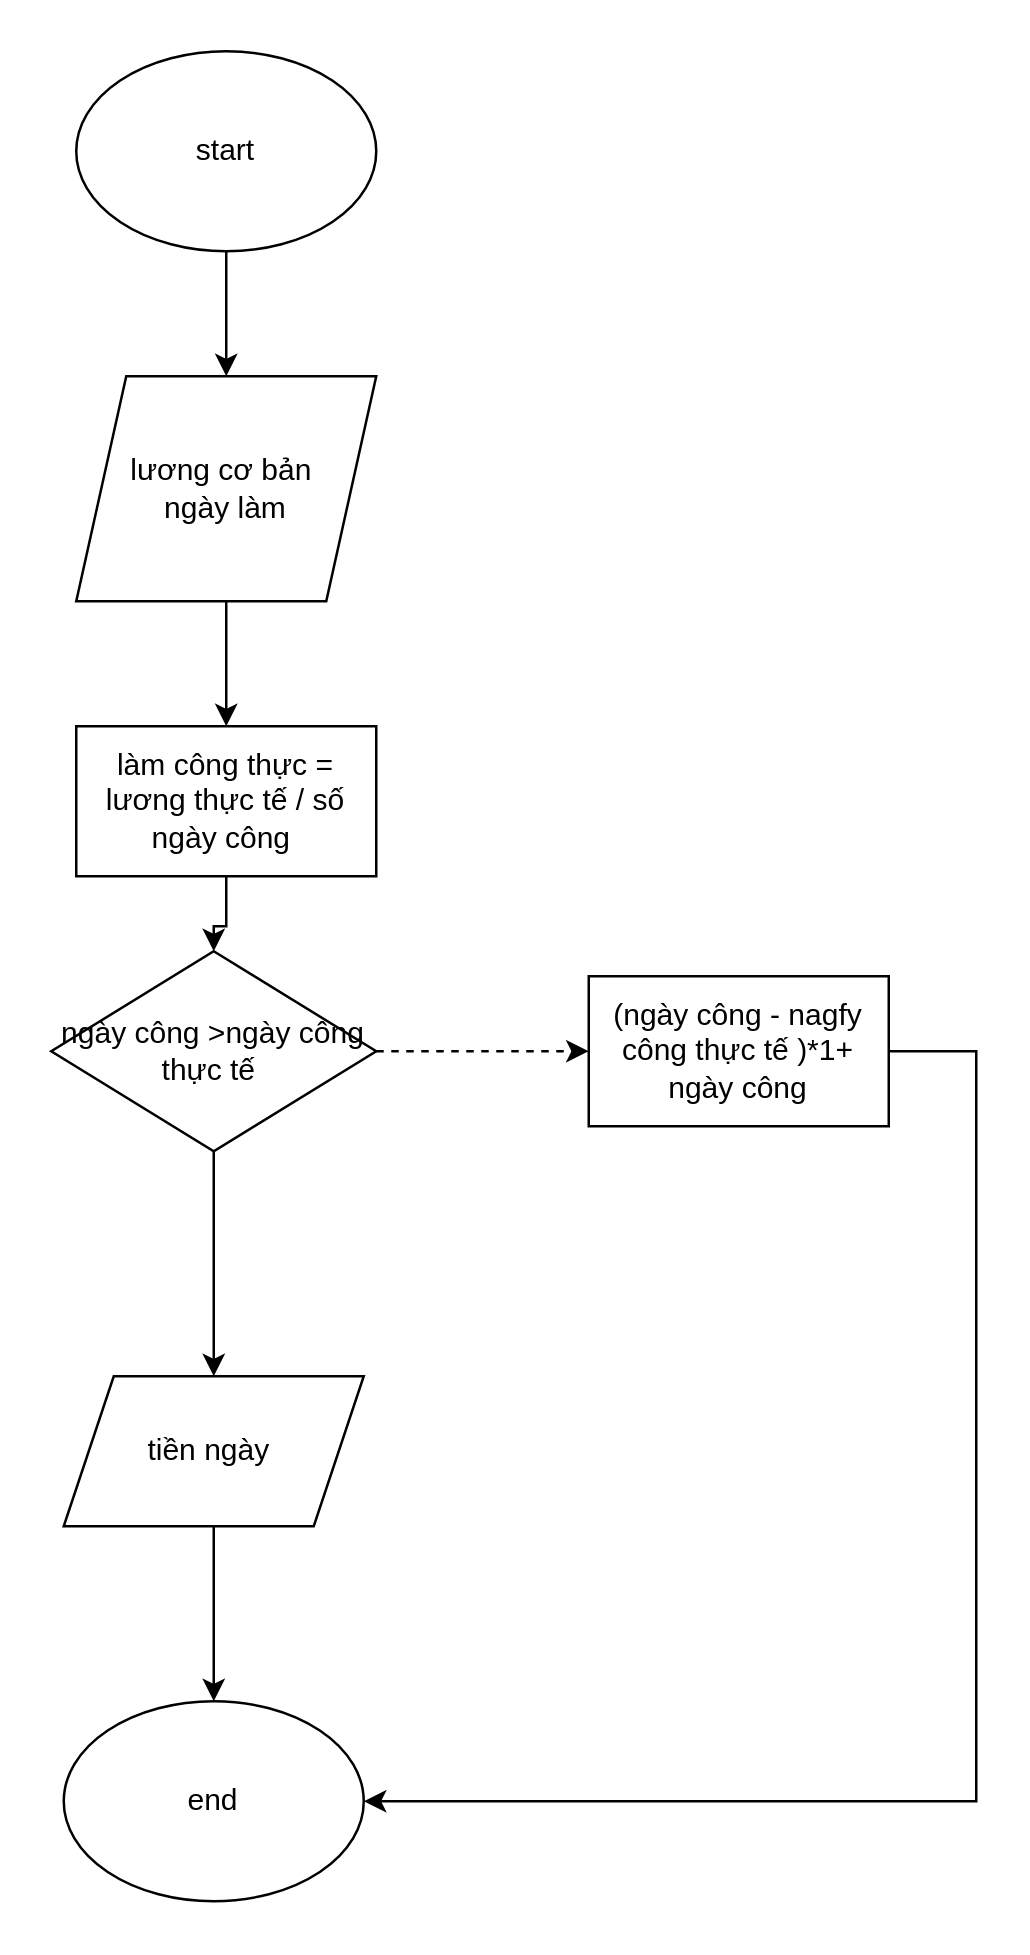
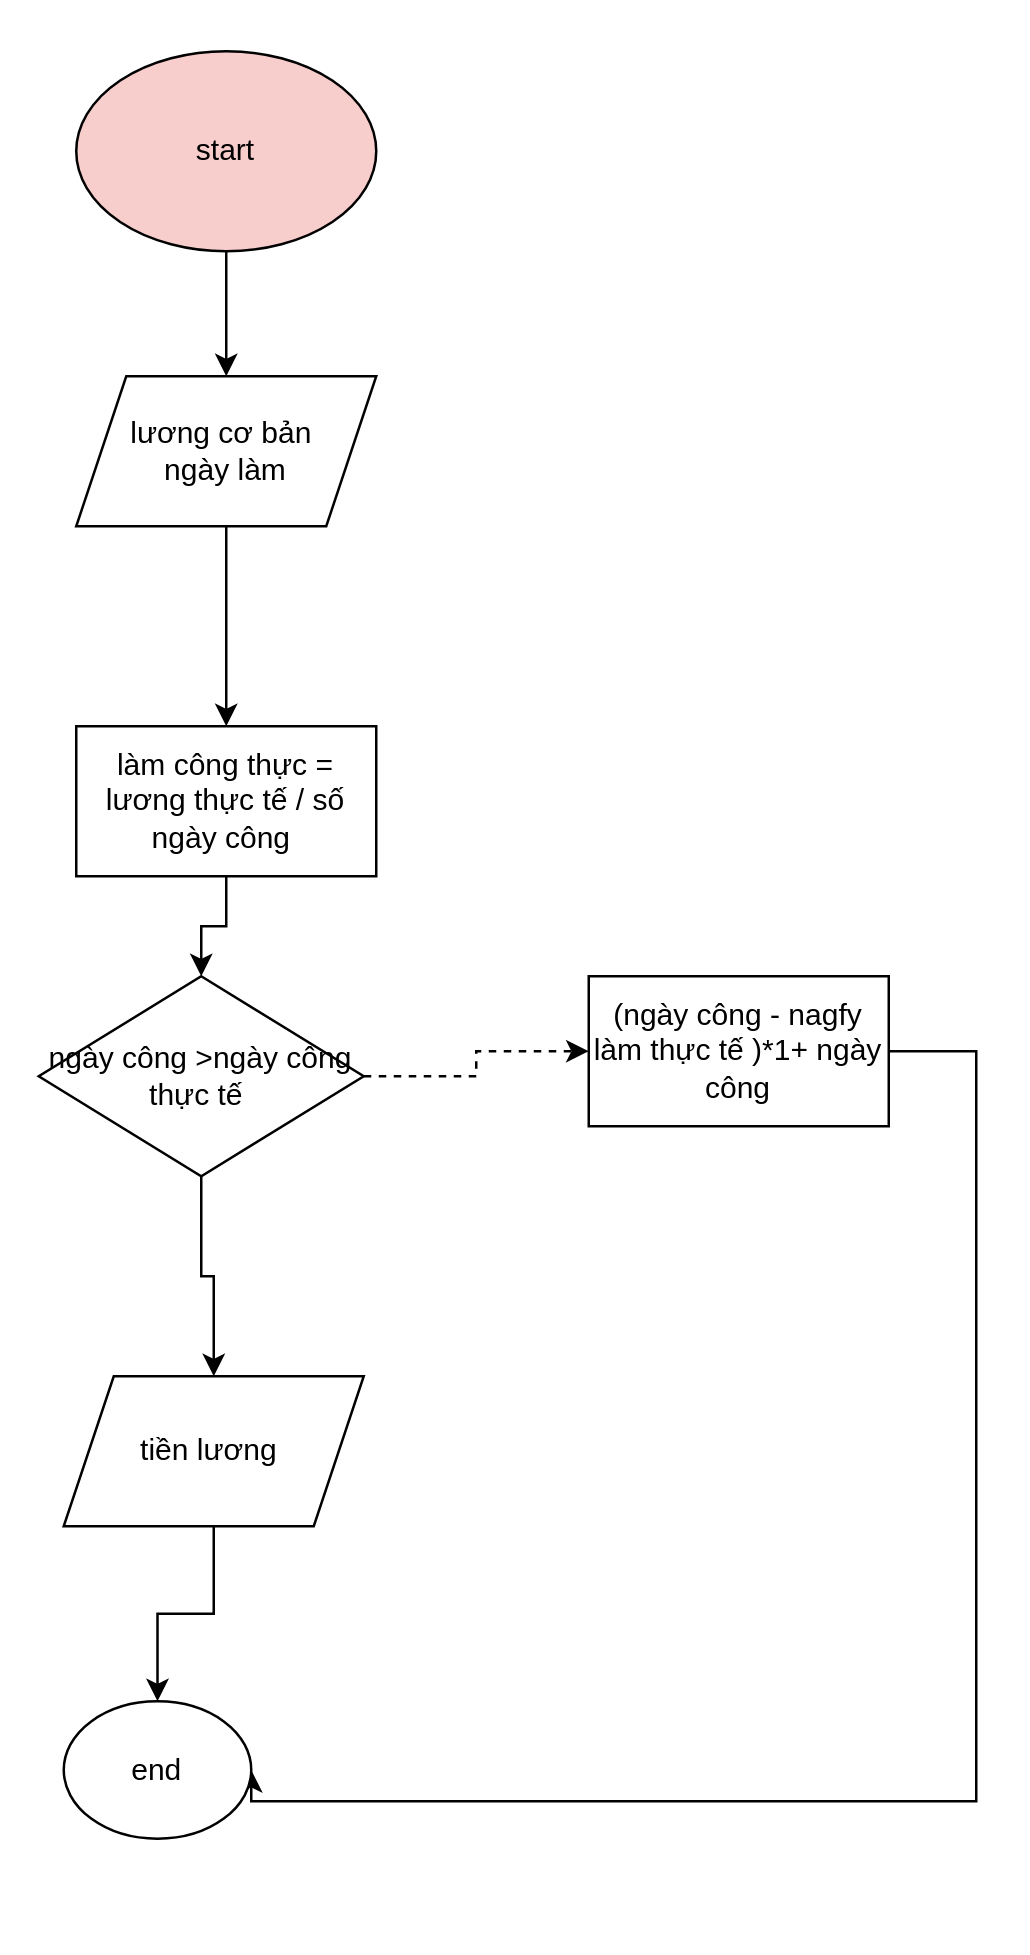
  <mxCell id="0" />
  <mxCell id="1" parent="0" />
  <mxCell id="2" value="" style="edgeStyle=orthogonalEdgeStyle;rounded=0;orthogonalLoop=1;jettySize=auto;html=1;" edge="1" parent="1" source="3" target="5"><mxGeometry relative="1" as="geometry" /></mxCell>
- <mxCell id="3" value="start&lt;br&gt;" style="ellipse;whiteSpace=wrap;html=1;" vertex="1" parent="1"><mxGeometry x="30" y="20" width="120" height="80" as="geometry" /></mxCell>
+ <mxCell id="3" value="start&lt;br&gt;" style="ellipse;whiteSpace=wrap;html=1;fillColor=#f8cecc;" vertex="1" parent="1"><mxGeometry x="30" y="20" width="120" height="80" as="geometry" /></mxCell>
  <mxCell id="4" value="" style="edgeStyle=orthogonalEdgeStyle;rounded=0;orthogonalLoop=1;jettySize=auto;html=1;" edge="1" parent="1" source="5" target="7"><mxGeometry relative="1" as="geometry" /></mxCell>
- <mxCell id="5" value="lương cơ bản&amp;nbsp;&lt;br&gt;ngày làm&lt;br&gt;" style="shape=parallelogram;perimeter=parallelogramPerimeter;whiteSpace=wrap;html=1;fixedSize=1;" vertex="1" parent="1"><mxGeometry x="30" y="150" width="120" height="90" as="geometry" /></mxCell>
+ <mxCell id="5" value="lương cơ bản&amp;nbsp;&lt;br&gt;ngày làm&lt;br&gt;" style="shape=parallelogram;perimeter=parallelogramPerimeter;whiteSpace=wrap;html=1;fixedSize=1;" vertex="1" parent="1"><mxGeometry x="30" y="150" width="120" height="60" as="geometry" /></mxCell>
  <mxCell id="6" value="" style="edgeStyle=orthogonalEdgeStyle;rounded=0;orthogonalLoop=1;jettySize=auto;html=1;" edge="1" parent="1" source="7" target="10"><mxGeometry relative="1" as="geometry" /></mxCell>
  <mxCell id="7" value="làm công thực = lương thực tế / số ngày công&amp;nbsp;" style="whiteSpace=wrap;html=1;" vertex="1" parent="1"><mxGeometry x="30" y="290" width="120" height="60" as="geometry" /></mxCell>
  <mxCell id="8" value="" style="edgeStyle=orthogonalEdgeStyle;rounded=0;orthogonalLoop=1;jettySize=auto;html=1;dashed=1;" edge="1" parent="1" source="10" target="12"><mxGeometry relative="1" as="geometry" /></mxCell>
  <mxCell id="9" value="" style="edgeStyle=orthogonalEdgeStyle;rounded=0;orthogonalLoop=1;jettySize=auto;html=1;" edge="1" parent="1" source="10" target="14"><mxGeometry relative="1" as="geometry" /></mxCell>
- <mxCell id="10" value="ngày công &amp;gt;ngày công thực tế&amp;nbsp;" style="rhombus;whiteSpace=wrap;html=1;" vertex="1" parent="1"><mxGeometry x="20" y="380" width="130" height="80" as="geometry" /></mxCell>
+ <mxCell id="10" value="ngày công &amp;gt;ngày công thực tế&amp;nbsp;" style="rhombus;whiteSpace=wrap;html=1;" vertex="1" parent="1"><mxGeometry x="15" y="390" width="130" height="80" as="geometry" /></mxCell>
  <mxCell id="11" style="edgeStyle=orthogonalEdgeStyle;rounded=0;orthogonalLoop=1;jettySize=auto;html=1;entryX=1;entryY=0.5;entryDx=0;entryDy=0;" edge="1" parent="1" source="12" target="15"><mxGeometry relative="1" as="geometry"><Array as="points"><mxPoint x="390" y="420" /><mxPoint x="390" y="720" /></Array></mxGeometry></mxCell>
- <mxCell id="12" value="(ngày công - nagfy công thực tế )*1+ ngày công" style="whiteSpace=wrap;html=1;" vertex="1" parent="1"><mxGeometry x="235" y="390" width="120" height="60" as="geometry" /></mxCell>
+ <mxCell id="12" value="(ngày công - nagfy làm thực tế )*1+ ngày công" style="whiteSpace=wrap;html=1;" vertex="1" parent="1"><mxGeometry x="235" y="390" width="120" height="60" as="geometry" /></mxCell>
  <mxCell id="13" value="" style="edgeStyle=orthogonalEdgeStyle;rounded=0;orthogonalLoop=1;jettySize=auto;html=1;" edge="1" parent="1" source="14" target="15"><mxGeometry relative="1" as="geometry" /></mxCell>
- <mxCell id="14" value="tiền ngày&amp;nbsp;" style="shape=parallelogram;perimeter=parallelogramPerimeter;whiteSpace=wrap;html=1;fixedSize=1;" vertex="1" parent="1"><mxGeometry x="25" y="550" width="120" height="60" as="geometry" /></mxCell>
- <mxCell id="15" value="end" style="ellipse;whiteSpace=wrap;html=1;" vertex="1" parent="1"><mxGeometry x="25" y="680" width="120" height="80" as="geometry" /></mxCell>
+ <mxCell id="14" value="tiền lương&amp;nbsp;" style="shape=parallelogram;perimeter=parallelogramPerimeter;whiteSpace=wrap;html=1;fixedSize=1;" vertex="1" parent="1"><mxGeometry x="25" y="550" width="120" height="60" as="geometry" /></mxCell>
+ <mxCell id="15" value="end" style="ellipse;whiteSpace=wrap;html=1;" vertex="1" parent="1"><mxGeometry x="25" y="680" width="75" height="55" as="geometry" /></mxCell>
